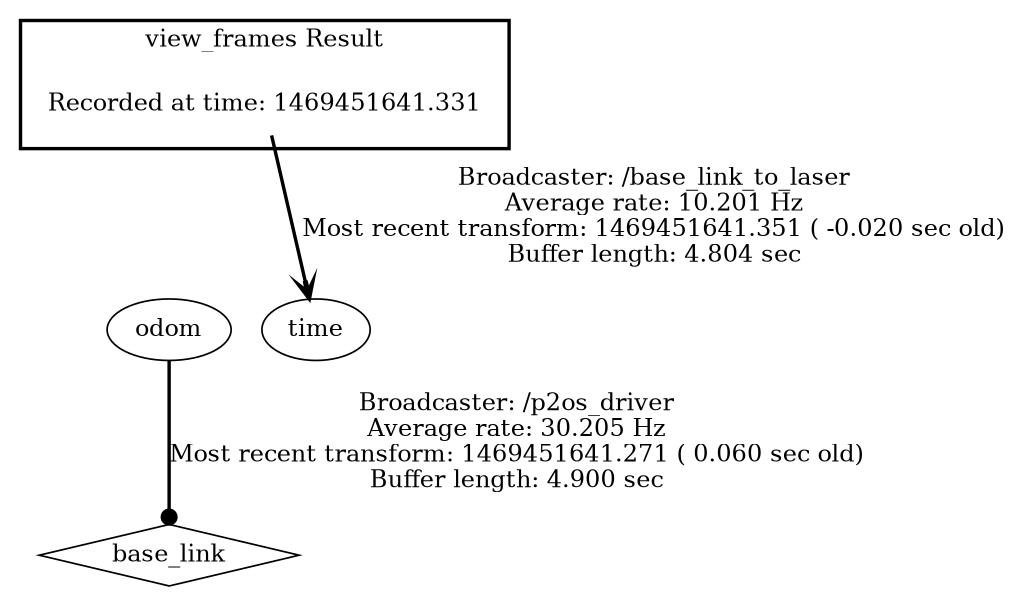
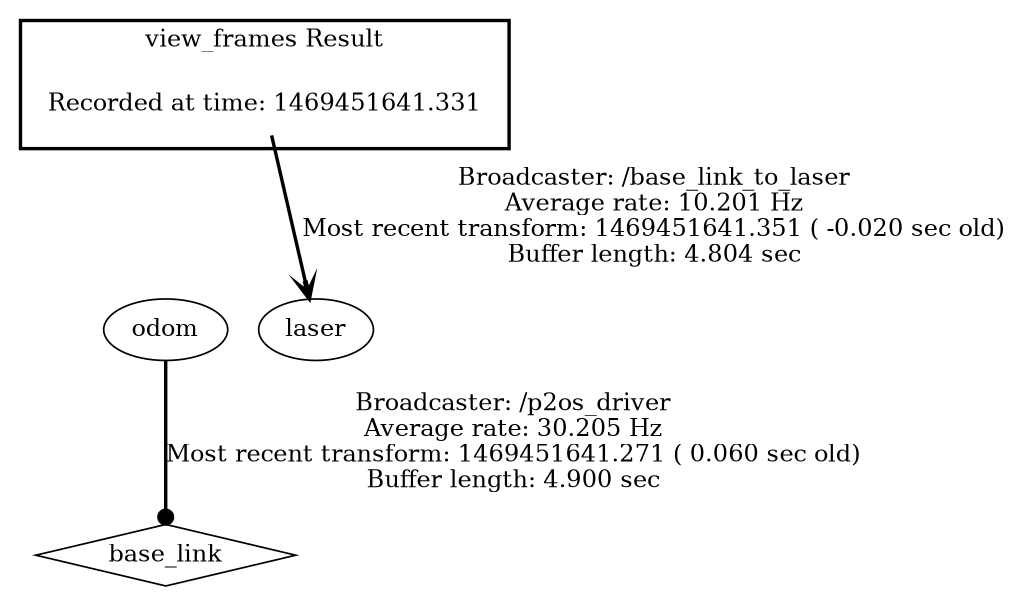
  digraph {
    node [shape=ellipse]
    edge [style=bold color=black]
    "Recorded at time: 1469451641.331" [shape=plaintext]
    odom
-   laser [label=time]
+   laser
    base_link [shape=diamond]
    subgraph cluster_1 {
      color=black
      label="view_frames Result"
      style=bold
      "Recorded at time: 1469451641.331"
    }
    "Recorded at time: 1469451641.331" -> odom [style=invis color=""]
    "Recorded at time: 1469451641.331" -> laser [arrowhead=vee label="Broadcaster: /base_link_to_laser\nAverage rate: 10.201 Hz\nMost recent transform: 1469451641.351 ( -0.020 sec old)\nBuffer length: 4.804 sec\n"]
    odom -> base_link [arrowhead=dot label="Broadcaster: /p2os_driver\nAverage rate: 30.205 Hz\nMost recent transform: 1469451641.271 ( 0.060 sec old)\nBuffer length: 4.900 sec\n"]
  }
